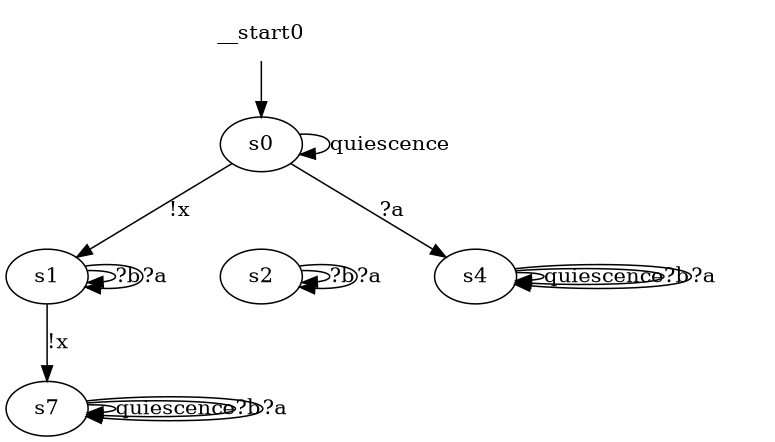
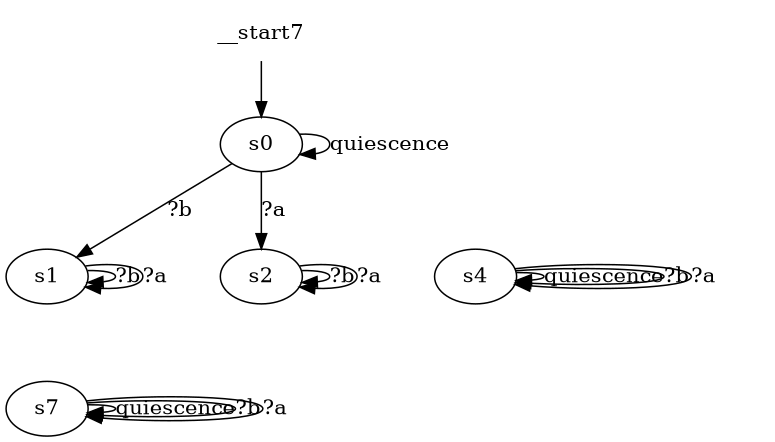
  digraph {
    n1 [label=s0]
    n2 [label=s1]
    n3 [label=s2]
    n4 [label=s7]
    n5 [label=s4]
-   __start0 [shape=none]
+   __start0 [shape=none label=__start7]
    n1 -> n1 [label=quiescence]
-   n1 -> n2 [label="!x"]
-   n1 -> n5 [label="?a"]
+   n1 -> n2 [label="?b"]
+   n1 -> n3 [label="?a"]
    n2 -> n2 [label="?b"]
    n2 -> n2 [label="?a"]
-   n2 -> n4 [label="!x"]
    n3 -> n3 [label="?b"]
    n3 -> n3 [label="?a"]
    n4 -> n4 [label=quiescence]
    n4 -> n4 [label="?b"]
    n4 -> n4 [label="?a"]
    n5 -> n5 [label=quiescence]
    n5 -> n5 [label="?b"]
    n5 -> n5 [label="?a"]
    __start0 -> n1
  }
